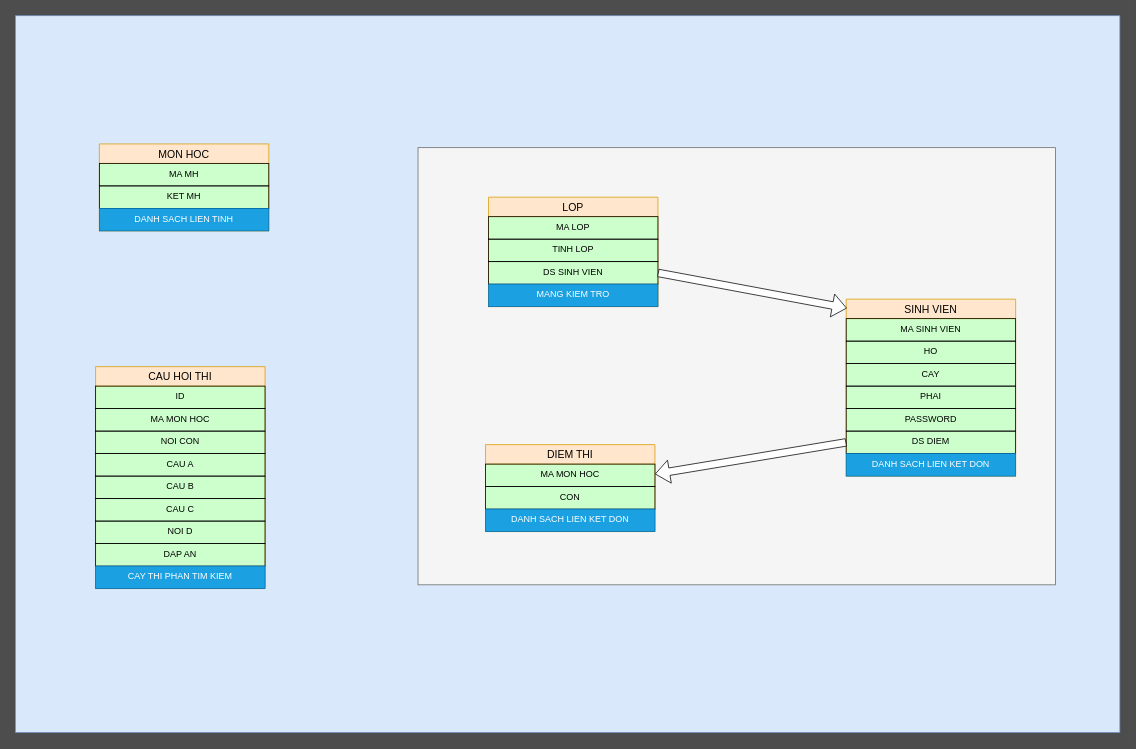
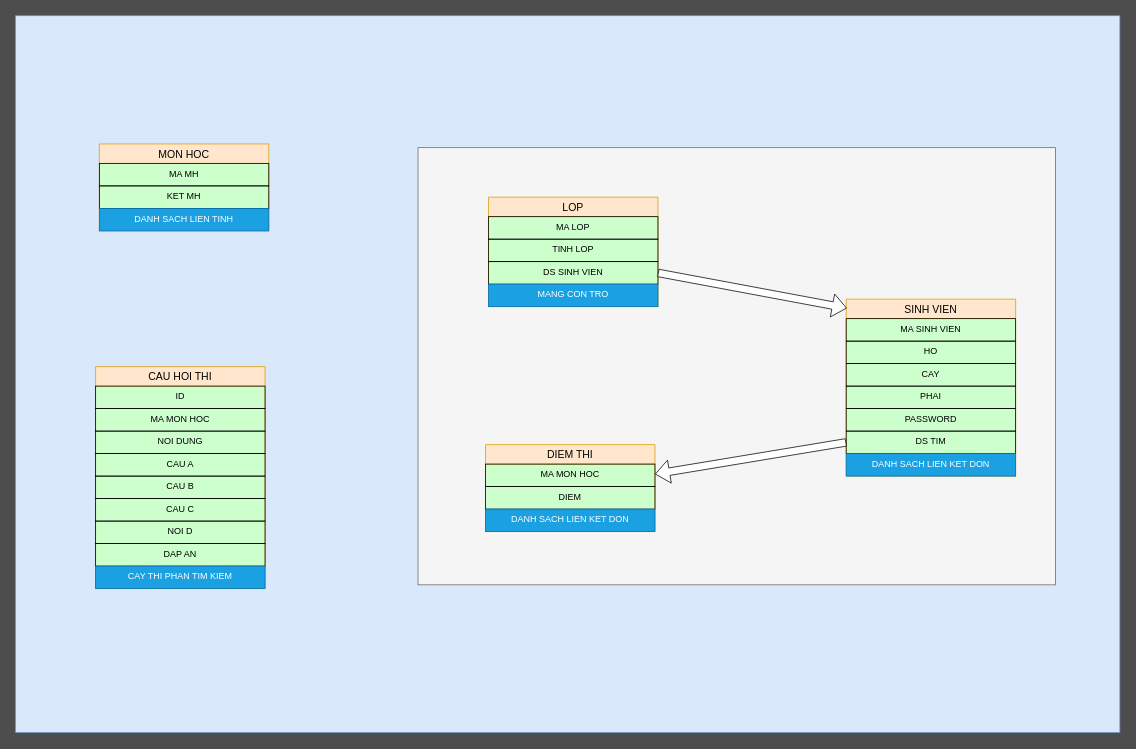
  <mxCell id="0" />
  <mxCell id="1" parent="0" />
  <mxCell id="2" value="" style="rounded=0;whiteSpace=wrap;html=1;strokeColor=#6c8ebf;fillColor=#dae8fc;align=center;" vertex="1" parent="1"><mxGeometry x="20" y="20" width="1473" height="956" as="geometry" /></mxCell>
  <mxCell id="3" value="" style="rounded=0;whiteSpace=wrap;html=1;strokeColor=#666666;fillColor=#f5f5f5;align=center;fontColor=#333333;" vertex="1" parent="1"><mxGeometry x="557" y="196" width="850" height="583" as="geometry" /></mxCell>
  <mxCell id="4" value="MON HOC" style="swimlane;fontStyle=0;childLayout=stackLayout;horizontal=1;startSize=26;horizontalStack=0;resizeParent=1;resizeParentMax=0;resizeLast=0;collapsible=1;marginBottom=0;align=center;fontSize=14;fillColor=#ffe6cc;strokeColor=#d79b00;swimlaneFillColor=#CCFFCC;" vertex="1" parent="1"><mxGeometry x="132" y="191" width="226" height="116" as="geometry" /></mxCell>
  <mxCell id="5" value="MA MH" style="text;fillColor=none;spacingLeft=4;spacingRight=4;overflow=hidden;rotatable=0;points=[[0,0.5],[1,0.5]];portConstraint=eastwest;fontSize=12;strokeColor=#000000;align=center;" vertex="1" parent="4"><mxGeometry y="26" width="226" height="30" as="geometry" /></mxCell>
  <mxCell id="6" value="KET MH" style="text;fillColor=none;spacingLeft=4;spacingRight=4;overflow=hidden;rotatable=0;points=[[0,0.5],[1,0.5]];portConstraint=eastwest;fontSize=12;strokeColor=#000000;align=center;" vertex="1" parent="4"><mxGeometry y="56" width="226" height="30" as="geometry" /></mxCell>
  <mxCell id="7" value="DANH SACH LIEN TINH" style="text;spacingLeft=4;spacingRight=4;overflow=hidden;rotatable=0;points=[[0,0.5],[1,0.5]];portConstraint=eastwest;fontSize=12;align=center;fillColor=#1ba1e2;strokeColor=#006EAF;fontColor=#ffffff;" vertex="1" parent="4"><mxGeometry y="86" width="226" height="30" as="geometry" /></mxCell>
  <mxCell id="8" value="LOP" style="swimlane;fontStyle=0;childLayout=stackLayout;horizontal=1;startSize=26;horizontalStack=0;resizeParent=1;resizeParentMax=0;resizeLast=0;collapsible=1;marginBottom=0;align=center;fontSize=14;fillColor=#ffe6cc;strokeColor=#d79b00;swimlaneFillColor=#CCFFCC;" vertex="1" parent="1"><mxGeometry x="651" y="262" width="226" height="146" as="geometry" /></mxCell>
  <mxCell id="9" value="MA LOP" style="text;fillColor=none;spacingLeft=4;spacingRight=4;overflow=hidden;rotatable=0;points=[[0,0.5],[1,0.5]];portConstraint=eastwest;fontSize=12;strokeColor=#000000;align=center;" vertex="1" parent="8"><mxGeometry y="26" width="226" height="30" as="geometry" /></mxCell>
  <mxCell id="10" value="TINH LOP" style="text;fillColor=none;spacingLeft=4;spacingRight=4;overflow=hidden;rotatable=0;points=[[0,0.5],[1,0.5]];portConstraint=eastwest;fontSize=12;strokeColor=#000000;align=center;" vertex="1" parent="8"><mxGeometry y="56" width="226" height="30" as="geometry" /></mxCell>
  <mxCell id="11" value="DS SINH VIEN" style="text;fillColor=none;spacingLeft=4;spacingRight=4;overflow=hidden;rotatable=0;points=[[0,0.5],[1,0.5]];portConstraint=eastwest;fontSize=12;strokeColor=#000000;align=center;" vertex="1" parent="8"><mxGeometry y="86" width="226" height="30" as="geometry" /></mxCell>
- <mxCell id="12" value="MANG KIEM TRO" style="text;spacingLeft=4;spacingRight=4;overflow=hidden;rotatable=0;points=[[0,0.5],[1,0.5]];portConstraint=eastwest;fontSize=12;align=center;fillColor=#1ba1e2;strokeColor=#006EAF;fontColor=#ffffff;" vertex="1" parent="8"><mxGeometry y="116" width="226" height="30" as="geometry" /></mxCell>
+ <mxCell id="12" value="MANG CON TRO" style="text;spacingLeft=4;spacingRight=4;overflow=hidden;rotatable=0;points=[[0,0.5],[1,0.5]];portConstraint=eastwest;fontSize=12;align=center;fillColor=#1ba1e2;strokeColor=#006EAF;fontColor=#ffffff;" vertex="1" parent="8"><mxGeometry y="116" width="226" height="30" as="geometry" /></mxCell>
  <mxCell id="13" value="SINH VIEN" style="swimlane;fontStyle=0;childLayout=stackLayout;horizontal=1;startSize=26;horizontalStack=0;resizeParent=1;resizeParentMax=0;resizeLast=0;collapsible=1;marginBottom=0;align=center;fontSize=14;fillColor=#ffe6cc;strokeColor=#d79b00;swimlaneFillColor=#CCFFCC;" vertex="1" parent="1"><mxGeometry x="1128" y="398" width="226" height="236" as="geometry" /></mxCell>
  <mxCell id="14" value="MA SINH VIEN" style="text;fillColor=none;spacingLeft=4;spacingRight=4;overflow=hidden;rotatable=0;points=[[0,0.5],[1,0.5]];portConstraint=eastwest;fontSize=12;strokeColor=#000000;align=center;" vertex="1" parent="13"><mxGeometry y="26" width="226" height="30" as="geometry" /></mxCell>
  <mxCell id="15" value="HO" style="text;fillColor=none;spacingLeft=4;spacingRight=4;overflow=hidden;rotatable=0;points=[[0,0.5],[1,0.5]];portConstraint=eastwest;fontSize=12;strokeColor=#000000;align=center;" vertex="1" parent="13"><mxGeometry y="56" width="226" height="30" as="geometry" /></mxCell>
  <mxCell id="16" value="CAY" style="text;fillColor=none;spacingLeft=4;spacingRight=4;overflow=hidden;rotatable=0;points=[[0,0.5],[1,0.5]];portConstraint=eastwest;fontSize=12;strokeColor=#000000;align=center;" vertex="1" parent="13"><mxGeometry y="86" width="226" height="30" as="geometry" /></mxCell>
  <mxCell id="17" value="PHAI" style="text;fillColor=none;spacingLeft=4;spacingRight=4;overflow=hidden;rotatable=0;points=[[0,0.5],[1,0.5]];portConstraint=eastwest;fontSize=12;strokeColor=#000000;align=center;" vertex="1" parent="13"><mxGeometry y="116" width="226" height="30" as="geometry" /></mxCell>
  <mxCell id="18" value="PASSWORD" style="text;fillColor=none;spacingLeft=4;spacingRight=4;overflow=hidden;rotatable=0;points=[[0,0.5],[1,0.5]];portConstraint=eastwest;fontSize=12;strokeColor=#000000;align=center;" vertex="1" parent="13"><mxGeometry y="146" width="226" height="30" as="geometry" /></mxCell>
- <mxCell id="19" value="DS DIEM" style="text;fillColor=none;spacingLeft=4;spacingRight=4;overflow=hidden;rotatable=0;points=[[0,0.5],[1,0.5]];portConstraint=eastwest;fontSize=12;strokeColor=#000000;align=center;" vertex="1" parent="13"><mxGeometry y="176" width="226" height="30" as="geometry" /></mxCell>
+ <mxCell id="19" value="DS TIM" style="text;fillColor=none;spacingLeft=4;spacingRight=4;overflow=hidden;rotatable=0;points=[[0,0.5],[1,0.5]];portConstraint=eastwest;fontSize=12;strokeColor=#000000;align=center;" vertex="1" parent="13"><mxGeometry y="176" width="226" height="30" as="geometry" /></mxCell>
  <mxCell id="20" value="DANH SACH LIEN KET DON" style="text;spacingLeft=4;spacingRight=4;overflow=hidden;rotatable=0;points=[[0,0.5],[1,0.5]];portConstraint=eastwest;fontSize=12;align=center;fillColor=#1ba1e2;strokeColor=#006EAF;fontColor=#ffffff;" vertex="1" parent="13"><mxGeometry y="206" width="226" height="30" as="geometry" /></mxCell>
  <mxCell id="21" value="DIEM THI" style="swimlane;fontStyle=0;childLayout=stackLayout;horizontal=1;startSize=26;horizontalStack=0;resizeParent=1;resizeParentMax=0;resizeLast=0;collapsible=1;marginBottom=0;align=center;fontSize=14;fillColor=#ffe6cc;strokeColor=#d79b00;swimlaneFillColor=#CCFFCC;" vertex="1" parent="1"><mxGeometry x="647" y="592" width="226" height="116" as="geometry" /></mxCell>
  <mxCell id="22" value="MA MON HOC" style="text;fillColor=none;spacingLeft=4;spacingRight=4;overflow=hidden;rotatable=0;points=[[0,0.5],[1,0.5]];portConstraint=eastwest;fontSize=12;strokeColor=#000000;align=center;" vertex="1" parent="21"><mxGeometry y="26" width="226" height="30" as="geometry" /></mxCell>
- <mxCell id="23" value="CON" style="text;fillColor=none;spacingLeft=4;spacingRight=4;overflow=hidden;rotatable=0;points=[[0,0.5],[1,0.5]];portConstraint=eastwest;fontSize=12;strokeColor=#000000;align=center;" vertex="1" parent="21"><mxGeometry y="56" width="226" height="30" as="geometry" /></mxCell>
+ <mxCell id="23" value="DIEM" style="text;fillColor=none;spacingLeft=4;spacingRight=4;overflow=hidden;rotatable=0;points=[[0,0.5],[1,0.5]];portConstraint=eastwest;fontSize=12;strokeColor=#000000;align=center;" vertex="1" parent="21"><mxGeometry y="56" width="226" height="30" as="geometry" /></mxCell>
  <mxCell id="24" value="DANH SACH LIEN KET DON" style="text;spacingLeft=4;spacingRight=4;overflow=hidden;rotatable=0;points=[[0,0.5],[1,0.5]];portConstraint=eastwest;fontSize=12;align=center;fillColor=#1ba1e2;strokeColor=#006EAF;fontColor=#ffffff;" vertex="1" parent="21"><mxGeometry y="86" width="226" height="30" as="geometry" /></mxCell>
  <mxCell id="25" value="CAU HOI THI" style="swimlane;fontStyle=0;childLayout=stackLayout;horizontal=1;startSize=26;horizontalStack=0;resizeParent=1;resizeParentMax=0;resizeLast=0;collapsible=1;marginBottom=0;align=center;fontSize=14;fillColor=#ffe6cc;strokeColor=#d79b00;swimlaneFillColor=#CCFFCC;" vertex="1" parent="1"><mxGeometry x="127" y="488" width="226" height="296" as="geometry" /></mxCell>
  <mxCell id="26" value="ID" style="text;fillColor=none;spacingLeft=4;spacingRight=4;overflow=hidden;rotatable=0;points=[[0,0.5],[1,0.5]];portConstraint=eastwest;fontSize=12;strokeColor=#000000;align=center;" vertex="1" parent="25"><mxGeometry y="26" width="226" height="30" as="geometry" /></mxCell>
  <mxCell id="27" value="MA MON HOC" style="text;fillColor=none;spacingLeft=4;spacingRight=4;overflow=hidden;rotatable=0;points=[[0,0.5],[1,0.5]];portConstraint=eastwest;fontSize=12;strokeColor=#000000;align=center;" vertex="1" parent="25"><mxGeometry y="56" width="226" height="30" as="geometry" /></mxCell>
- <mxCell id="28" value="NOI CON" style="text;fillColor=none;spacingLeft=4;spacingRight=4;overflow=hidden;rotatable=0;points=[[0,0.5],[1,0.5]];portConstraint=eastwest;fontSize=12;strokeColor=#000000;align=center;" vertex="1" parent="25"><mxGeometry y="86" width="226" height="30" as="geometry" /></mxCell>
+ <mxCell id="28" value="NOI DUNG" style="text;fillColor=none;spacingLeft=4;spacingRight=4;overflow=hidden;rotatable=0;points=[[0,0.5],[1,0.5]];portConstraint=eastwest;fontSize=12;strokeColor=#000000;align=center;" vertex="1" parent="25"><mxGeometry y="86" width="226" height="30" as="geometry" /></mxCell>
  <mxCell id="29" value="CAU A" style="text;fillColor=none;spacingLeft=4;spacingRight=4;overflow=hidden;rotatable=0;points=[[0,0.5],[1,0.5]];portConstraint=eastwest;fontSize=12;strokeColor=#000000;align=center;" vertex="1" parent="25"><mxGeometry y="116" width="226" height="30" as="geometry" /></mxCell>
  <mxCell id="30" value="CAU B" style="text;fillColor=none;spacingLeft=4;spacingRight=4;overflow=hidden;rotatable=0;points=[[0,0.5],[1,0.5]];portConstraint=eastwest;fontSize=12;strokeColor=#000000;align=center;" vertex="1" parent="25"><mxGeometry y="146" width="226" height="30" as="geometry" /></mxCell>
  <mxCell id="31" value="CAU C" style="text;fillColor=none;spacingLeft=4;spacingRight=4;overflow=hidden;rotatable=0;points=[[0,0.5],[1,0.5]];portConstraint=eastwest;fontSize=12;strokeColor=#000000;align=center;" vertex="1" parent="25"><mxGeometry y="176" width="226" height="30" as="geometry" /></mxCell>
  <mxCell id="32" value="NOI D" style="text;fillColor=none;spacingLeft=4;spacingRight=4;overflow=hidden;rotatable=0;points=[[0,0.5],[1,0.5]];portConstraint=eastwest;fontSize=12;strokeColor=#000000;align=center;" vertex="1" parent="25"><mxGeometry y="206" width="226" height="30" as="geometry" /></mxCell>
  <mxCell id="33" value="DAP AN" style="text;fillColor=none;spacingLeft=4;spacingRight=4;overflow=hidden;rotatable=0;points=[[0,0.5],[1,0.5]];portConstraint=eastwest;fontSize=12;strokeColor=#000000;align=center;" vertex="1" parent="25"><mxGeometry y="236" width="226" height="30" as="geometry" /></mxCell>
  <mxCell id="34" value="CAY THI PHAN TIM KIEM" style="text;spacingLeft=4;spacingRight=4;overflow=hidden;rotatable=0;points=[[0,0.5],[1,0.5]];portConstraint=eastwest;fontSize=12;align=center;fillColor=#1ba1e2;strokeColor=#006EAF;fontColor=#ffffff;" vertex="1" parent="25"><mxGeometry y="266" width="226" height="30" as="geometry" /></mxCell>
  <mxCell id="35" value="" style="shape=flexArrow;endArrow=classic;html=1;exitX=1;exitY=0.5;exitDx=0;exitDy=0;fillColor=#ffffff;entryX=0.004;entryY=0.051;entryDx=0;entryDy=0;entryPerimeter=0;" edge="1" parent="1" source="11" target="13"><mxGeometry width="50" height="50" relative="1" as="geometry"><mxPoint x="921" y="573" as="sourcePoint" /><mxPoint x="1030" y="276" as="targetPoint" /></mxGeometry></mxCell>
  <mxCell id="36" value="" style="shape=flexArrow;endArrow=classic;html=1;exitX=0;exitY=0.5;exitDx=0;exitDy=0;fillColor=#ffffff;" edge="1" parent="1" source="19" target="21"><mxGeometry width="50" height="50" relative="1" as="geometry"><mxPoint x="891" y="600" as="sourcePoint" /><mxPoint x="1142.904" y="647.036" as="targetPoint" /></mxGeometry></mxCell>
